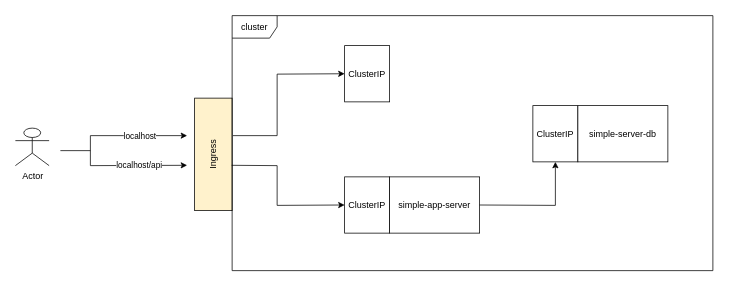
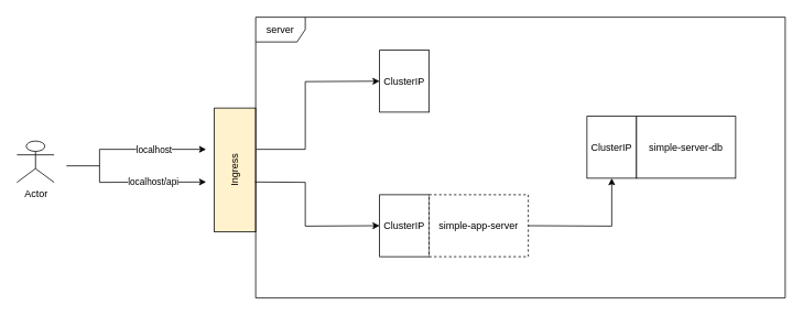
  <mxCell id="0" />
  <mxCell id="1" parent="0" />
  <mxCell id="2" value="Ingress" style="rounded=0;whiteSpace=wrap;html=1;fillStyle=auto;rotation=-90;fillColor=#fff2cc;" parent="1" vertex="1"><mxGeometry x="209" y="180" width="150" height="50" as="geometry" /></mxCell>
  <mxCell id="3" value="Actor" style="shape=umlActor;verticalLabelPosition=bottom;verticalAlign=top;html=1;outlineConnect=0;" parent="1" vertex="1"><mxGeometry x="20" y="170" width="45" height="50" as="geometry" /></mxCell>
- <mxCell id="4" value="cluster" style="shape=umlFrame;whiteSpace=wrap;html=1;pointerEvents=0;" parent="1" vertex="1"><mxGeometry x="309" y="20" width="641" height="340" as="geometry" /></mxCell>
+ <mxCell id="4" value="server" style="shape=umlFrame;whiteSpace=wrap;html=1;pointerEvents=0;" parent="1" vertex="1"><mxGeometry x="309" y="20" width="641" height="340" as="geometry" /></mxCell>
  <mxCell id="5" value="ClusterIP" style="rounded=0;whiteSpace=wrap;html=1;" parent="1" vertex="1"><mxGeometry x="459" y="60" width="60" height="75" as="geometry" /></mxCell>
  <mxCell id="6" value="ClusterIP" style="rounded=0;whiteSpace=wrap;html=1;" parent="1" vertex="1"><mxGeometry x="459" y="235" width="60" height="75" as="geometry" /></mxCell>
- <mxCell id="7" value="simple-app-server" style="rounded=0;whiteSpace=wrap;html=1;" parent="1" vertex="1"><mxGeometry x="519" y="235" width="120" height="75" as="geometry" /></mxCell>
+ <mxCell id="7" value="simple-app-server" style="rounded=0;whiteSpace=wrap;html=1;dashed=1;" parent="1" vertex="1"><mxGeometry x="519" y="235" width="120" height="75" as="geometry" /></mxCell>
  <mxCell id="8" value="ClusterIP" style="rounded=0;whiteSpace=wrap;html=1;" parent="1" vertex="1"><mxGeometry x="710" y="140" width="60" height="75" as="geometry" /></mxCell>
  <mxCell id="9" value="simple-server-db" style="rounded=0;whiteSpace=wrap;html=1;" parent="1" vertex="1"><mxGeometry x="770" y="140" width="120" height="75" as="geometry" /></mxCell>
  <mxCell id="10" value="" style="endArrow=classic;html=1;rounded=0;" parent="1" edge="1"><mxGeometry relative="1" as="geometry"><mxPoint x="120" y="180" as="sourcePoint" /><mxPoint x="249" y="180" as="targetPoint" /></mxGeometry></mxCell>
  <mxCell id="11" value="localhost" style="edgeLabel;resizable=0;html=1;align=center;verticalAlign=middle;" parent="10" connectable="0" vertex="1"><mxGeometry relative="1" as="geometry" /></mxCell>
  <mxCell id="12" value="" style="endArrow=classic;html=1;rounded=0;" parent="1" edge="1"><mxGeometry relative="1" as="geometry"><mxPoint x="120" y="220" as="sourcePoint" /><mxPoint x="249" y="219.57" as="targetPoint" /></mxGeometry></mxCell>
  <mxCell id="13" value="localhost/api" style="edgeLabel;resizable=0;html=1;align=center;verticalAlign=middle;" parent="12" connectable="0" vertex="1"><mxGeometry relative="1" as="geometry" /></mxCell>
  <mxCell id="14" value="" style="endArrow=classic;html=1;rounded=0;entryX=0;entryY=0.5;entryDx=0;entryDy=0;" parent="1" target="5" edge="1"><mxGeometry width="50" height="50" relative="1" as="geometry"><mxPoint x="310" y="180" as="sourcePoint" /><mxPoint x="429" y="140" as="targetPoint" /><Array as="points"><mxPoint x="369" y="180" /><mxPoint x="369" y="98" /></Array></mxGeometry></mxCell>
  <mxCell id="15" value="" style="endArrow=none;html=1;rounded=0;" parent="1" edge="1"><mxGeometry width="50" height="50" relative="1" as="geometry"><mxPoint x="120" y="220" as="sourcePoint" /><mxPoint x="120" y="180" as="targetPoint" /></mxGeometry></mxCell>
  <mxCell id="16" value="" style="endArrow=none;html=1;rounded=0;" parent="1" edge="1"><mxGeometry width="50" height="50" relative="1" as="geometry"><mxPoint x="120" y="200" as="sourcePoint" /><mxPoint x="80" y="200" as="targetPoint" /></mxGeometry></mxCell>
  <mxCell id="17" value="" style="endArrow=classic;html=1;rounded=0;exitX=-0.001;exitY=0.587;exitDx=0;exitDy=0;exitPerimeter=0;entryX=0;entryY=0.5;entryDx=0;entryDy=0;" parent="1" source="4" target="6" edge="1"><mxGeometry width="50" height="50" relative="1" as="geometry"><mxPoint x="309" y="217" as="sourcePoint" /><mxPoint x="459" y="195" as="targetPoint" /><Array as="points"><mxPoint x="369" y="220" /><mxPoint x="369" y="273" /></Array></mxGeometry></mxCell>
  <mxCell id="18" value="" style="endArrow=classic;html=1;rounded=0;exitX=1;exitY=0.5;exitDx=0;exitDy=0;entryX=0.5;entryY=1;entryDx=0;entryDy=0;" parent="1" source="7" target="8" edge="1"><mxGeometry width="50" height="50" relative="1" as="geometry"><mxPoint x="559" y="240" as="sourcePoint" /><mxPoint x="609" y="190" as="targetPoint" /><Array as="points"><mxPoint x="740" y="273" /></Array></mxGeometry></mxCell>
